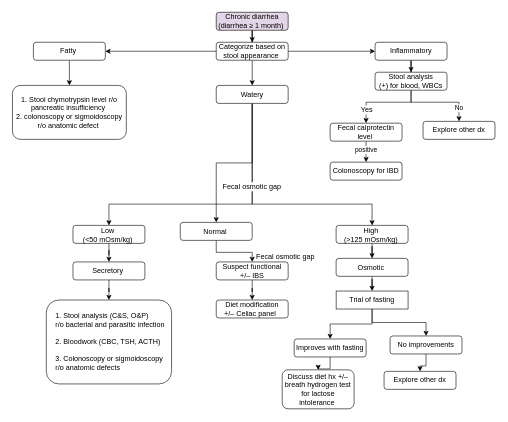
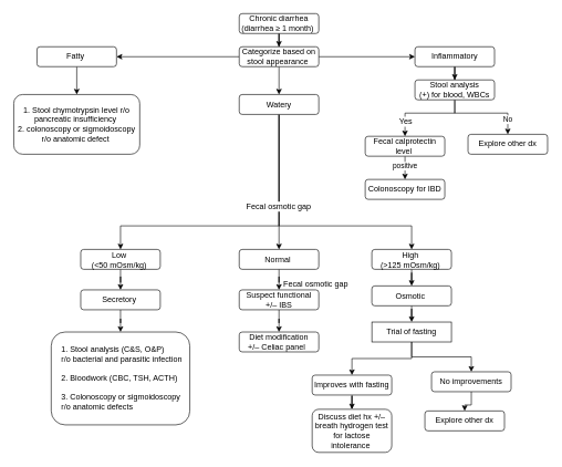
  <mxCell id="0" />
  <mxCell id="1" parent="0" />
  <mxCell id="2" value="" style="edgeStyle=orthogonalEdgeStyle;rounded=0;orthogonalLoop=1;jettySize=auto;html=1;" edge="1" parent="1" source="3" target="7"><mxGeometry relative="1" as="geometry" /></mxCell>
- <mxCell id="3" value="Chronic diarrhea&lt;br&gt;(diarrhea ≥ 1 month)&amp;nbsp;&lt;br&gt;" style="rounded=1;whiteSpace=wrap;html=1;fillColor=#e1d5e7;" vertex="1" parent="1"><mxGeometry x="360" y="20" width="120" height="30" as="geometry" /></mxCell>
+ <mxCell id="3" value="Chronic diarrhea&lt;br&gt;(diarrhea ≥ 1 month)&amp;nbsp;&lt;br&gt;" style="rounded=1;whiteSpace=wrap;html=1;" vertex="1" parent="1"><mxGeometry x="360" y="20" width="120" height="30" as="geometry" /></mxCell>
  <mxCell id="4" value="" style="edgeStyle=orthogonalEdgeStyle;rounded=0;orthogonalLoop=1;jettySize=auto;html=1;" edge="1" parent="1" source="7" target="34"><mxGeometry relative="1" as="geometry" /></mxCell>
  <mxCell id="5" value="" style="edgeStyle=orthogonalEdgeStyle;rounded=0;orthogonalLoop=1;jettySize=auto;html=1;" edge="1" parent="1" source="7" target="22"><mxGeometry relative="1" as="geometry" /></mxCell>
  <mxCell id="6" value="" style="edgeStyle=orthogonalEdgeStyle;rounded=0;orthogonalLoop=1;jettySize=auto;html=1;exitX=1;exitY=0.5;exitDx=0;exitDy=0;" edge="1" parent="1" source="7" target="9"><mxGeometry relative="1" as="geometry"><mxPoint x="545" y="85" as="sourcePoint" /></mxGeometry></mxCell>
  <mxCell id="7" value="Categorize based on stool appearance&amp;nbsp;&lt;br&gt;" style="rounded=1;whiteSpace=wrap;html=1;" vertex="1" parent="1"><mxGeometry x="360" y="70" width="120" height="30" as="geometry" /></mxCell>
  <mxCell id="8" value="" style="edgeStyle=orthogonalEdgeStyle;rounded=0;orthogonalLoop=1;jettySize=auto;html=1;" edge="1" parent="1" source="9" target="13"><mxGeometry relative="1" as="geometry" /></mxCell>
  <mxCell id="9" value="Inflammatory&lt;br&gt;" style="rounded=1;whiteSpace=wrap;html=1;" vertex="1" parent="1"><mxGeometry x="625" y="70" width="120" height="30" as="geometry" /></mxCell>
  <mxCell id="10" value="" style="edgeStyle=orthogonalEdgeStyle;rounded=0;orthogonalLoop=1;jettySize=auto;html=1;" edge="1" parent="1" source="13" target="16"><mxGeometry relative="1" as="geometry"><Array as="points"><mxPoint x="685" y="170" /><mxPoint x="610" y="170" /></Array></mxGeometry></mxCell>
  <mxCell id="11" value="Yes" style="text;html=1;resizable=0;points=[];align=center;verticalAlign=middle;labelBackgroundColor=#ffffff;" vertex="1" connectable="0" parent="10"><mxGeometry x="0.641" y="4" relative="1" as="geometry"><mxPoint x="-4" as="offset" /></mxGeometry></mxCell>
  <mxCell id="12" value="No" style="edgeStyle=orthogonalEdgeStyle;rounded=0;orthogonalLoop=1;jettySize=auto;html=1;" edge="1" parent="1" source="13" target="14"><mxGeometry x="0.667" relative="1" as="geometry"><Array as="points"><mxPoint x="685" y="170" /><mxPoint x="765" y="170" /></Array><mxPoint as="offset" /></mxGeometry></mxCell>
  <mxCell id="13" value="Stool analysis&lt;br&gt;(+) for blood, WBCs&lt;br&gt;" style="rounded=1;whiteSpace=wrap;html=1;" vertex="1" parent="1"><mxGeometry x="625" y="120" width="120" height="30" as="geometry" /></mxCell>
  <mxCell id="14" value="Explore other dx" style="rounded=1;whiteSpace=wrap;html=1;" vertex="1" parent="1"><mxGeometry x="705" y="202" width="120" height="30" as="geometry" /></mxCell>
  <mxCell id="15" value="positive" style="edgeStyle=orthogonalEdgeStyle;rounded=0;orthogonalLoop=1;jettySize=auto;html=1;" edge="1" parent="1" source="16" target="17"><mxGeometry x="0.111" relative="1" as="geometry"><mxPoint as="offset" /></mxGeometry></mxCell>
  <mxCell id="16" value="Fecal calprotectin level&amp;nbsp;" style="rounded=1;whiteSpace=wrap;html=1;" vertex="1" parent="1"><mxGeometry x="550" y="205" width="120" height="30" as="geometry" /></mxCell>
  <mxCell id="17" value="Colonoscopy for IBD" style="rounded=1;whiteSpace=wrap;html=1;" vertex="1" parent="1"><mxGeometry x="550" y="270" width="120" height="30" as="geometry" /></mxCell>
  <mxCell id="18" value="" style="edgeStyle=orthogonalEdgeStyle;rounded=0;orthogonalLoop=1;jettySize=auto;html=1;" edge="1" parent="1" source="22" target="29"><mxGeometry relative="1" as="geometry" /></mxCell>
  <mxCell id="19" value="" style="edgeStyle=orthogonalEdgeStyle;rounded=0;orthogonalLoop=1;jettySize=auto;html=1;" edge="1" parent="1" source="22" target="24"><mxGeometry relative="1" as="geometry"><Array as="points"><mxPoint x="420" y="340" /><mxPoint x="181" y="340" /></Array></mxGeometry></mxCell>
  <mxCell id="20" style="edgeStyle=orthogonalEdgeStyle;rounded=0;orthogonalLoop=1;jettySize=auto;html=1;entryX=0.5;entryY=0;entryDx=0;entryDy=0;" edge="1" parent="1" source="22" target="38"><mxGeometry relative="1" as="geometry"><mxPoint x="520" y="280.5" as="targetPoint" /><Array as="points"><mxPoint x="420" y="340" /><mxPoint x="620" y="340" /></Array></mxGeometry></mxCell>
  <mxCell id="21" value="&lt;span&gt;Fecal osmotic gap&amp;nbsp;&lt;/span&gt;" style="text;html=1;resizable=0;points=[];align=center;verticalAlign=middle;labelBackgroundColor=#ffffff;" vertex="1" connectable="0" parent="20"><mxGeometry x="-0.451" y="-1" relative="1" as="geometry"><mxPoint x="1" y="27" as="offset" /></mxGeometry></mxCell>
  <mxCell id="22" value="Watery&lt;br&gt;" style="rounded=1;whiteSpace=wrap;html=1;" vertex="1" parent="1"><mxGeometry x="360" y="142" width="120" height="30" as="geometry" /></mxCell>
  <mxCell id="23" value="" style="edgeStyle=orthogonalEdgeStyle;rounded=0;orthogonalLoop=1;jettySize=auto;html=1;" edge="1" parent="1" source="24" target="26"><mxGeometry relative="1" as="geometry" /></mxCell>
  <mxCell id="24" value="Low&amp;nbsp;&lt;br&gt;(&amp;lt;50 mOsm/kg)&amp;nbsp;&lt;br&gt;" style="rounded=1;whiteSpace=wrap;html=1;" vertex="1" parent="1"><mxGeometry x="121" y="375.5" width="120" height="30" as="geometry" /></mxCell>
  <mxCell id="25" value="" style="edgeStyle=orthogonalEdgeStyle;rounded=0;orthogonalLoop=1;jettySize=auto;html=1;" edge="1" parent="1" source="26" target="27"><mxGeometry relative="1" as="geometry" /></mxCell>
  <mxCell id="26" value="Secretory&amp;nbsp;&lt;br&gt;" style="rounded=1;whiteSpace=wrap;html=1;" vertex="1" parent="1"><mxGeometry x="121" y="436.5" width="120" height="30" as="geometry" /></mxCell>
  <mxCell id="27" value="&lt;div style=&quot;text-align: left&quot;&gt;&lt;span&gt;1. Stool analysis (C&amp;amp;S, O&amp;amp;P)&amp;nbsp;&lt;/span&gt;&lt;/div&gt;&lt;div style=&quot;text-align: left&quot;&gt;&lt;span&gt;r/o bacterial and parasitic infection&amp;nbsp;&lt;/span&gt;&lt;/div&gt;&lt;div style=&quot;text-align: left&quot;&gt;&lt;span&gt;&lt;br&gt;&lt;/span&gt;&lt;/div&gt;&lt;div style=&quot;text-align: left&quot;&gt;&lt;span&gt;2. Bloodwork (CBC, TSH, ACTH)&lt;/span&gt;&lt;/div&gt;&lt;div style=&quot;text-align: left&quot;&gt;&lt;span&gt;&lt;br&gt;&lt;/span&gt;&lt;/div&gt;&lt;div style=&quot;text-align: left&quot;&gt;&lt;span&gt;3. Colonoscopy or sigmoidoscopy&amp;nbsp;&lt;/span&gt;&lt;/div&gt;&lt;div style=&quot;text-align: left&quot;&gt;&lt;span&gt;r/o anatomic defects&amp;nbsp;&amp;nbsp;&lt;/span&gt;&lt;/div&gt;" style="rounded=1;whiteSpace=wrap;html=1;align=left;spacingLeft=13;" vertex="1" parent="1"><mxGeometry x="76.5" y="500" width="209" height="140" as="geometry" /></mxCell>
  <mxCell id="28" value="" style="edgeStyle=orthogonalEdgeStyle;rounded=0;orthogonalLoop=1;jettySize=auto;html=1;" edge="1" parent="1" source="29" target="31"><mxGeometry relative="1" as="geometry" /></mxCell>
- <mxCell id="29" value="Normal&amp;nbsp;&lt;br&gt;" style="rounded=1;whiteSpace=wrap;html=1;" vertex="1" parent="1"><mxGeometry x="300" y="370.5" width="120" height="30" as="geometry" /></mxCell>
+ <mxCell id="29" value="Normal&amp;nbsp;&lt;br&gt;" style="rounded=1;whiteSpace=wrap;html=1;" vertex="1" parent="1"><mxGeometry x="360" y="375.5" width="120" height="30" as="geometry" /></mxCell>
  <mxCell id="30" value="" style="edgeStyle=orthogonalEdgeStyle;rounded=0;orthogonalLoop=1;jettySize=auto;html=1;" edge="1" parent="1" source="31" target="32"><mxGeometry relative="1" as="geometry" /></mxCell>
  <mxCell id="31" value="Suspect functional +/– IBS&lt;br&gt;" style="rounded=1;whiteSpace=wrap;html=1;" vertex="1" parent="1"><mxGeometry x="360" y="436.5" width="120" height="30" as="geometry" /></mxCell>
  <mxCell id="32" value="Diet modification&lt;br&gt;+/– Celiac panel&amp;nbsp;&amp;nbsp;&lt;br&gt;" style="rounded=1;whiteSpace=wrap;html=1;" vertex="1" parent="1"><mxGeometry x="360" y="500" width="120" height="30" as="geometry" /></mxCell>
  <mxCell id="33" value="" style="edgeStyle=orthogonalEdgeStyle;rounded=0;orthogonalLoop=1;jettySize=auto;html=1;" edge="1" parent="1" source="34" target="35"><mxGeometry relative="1" as="geometry" /></mxCell>
  <mxCell id="34" value="Fatty&amp;nbsp;&lt;br&gt;" style="rounded=1;whiteSpace=wrap;html=1;" vertex="1" parent="1"><mxGeometry x="55" y="70" width="120" height="30" as="geometry" /></mxCell>
  <mxCell id="35" value="1. Stool chymotrypsin level r/o pancreatic insufficiency&amp;nbsp;&lt;br&gt;2. colonoscopy or sigmoidoscopy r/o anatomic defect&amp;nbsp;&lt;br&gt;" style="rounded=1;whiteSpace=wrap;html=1;" vertex="1" parent="1"><mxGeometry x="20" y="142" width="190" height="90" as="geometry" /></mxCell>
  <mxCell id="36" value="Fecal osmotic gap&amp;nbsp;" style="text;html=1;resizable=0;points=[];autosize=1;align=left;verticalAlign=top;spacingTop=-4;" vertex="1" parent="1"><mxGeometry x="425" y="417.5" width="120" height="20" as="geometry" /></mxCell>
  <mxCell id="37" value="" style="edgeStyle=orthogonalEdgeStyle;rounded=0;orthogonalLoop=1;jettySize=auto;html=1;" edge="1" parent="1" source="38" target="40"><mxGeometry relative="1" as="geometry" /></mxCell>
  <mxCell id="38" value="High&amp;nbsp;&lt;br&gt;(&amp;gt;125 mOsm/kg)&amp;nbsp;&lt;br&gt;" style="rounded=1;whiteSpace=wrap;html=1;" vertex="1" parent="1"><mxGeometry x="560" y="375.5" width="120" height="30" as="geometry" /></mxCell>
  <mxCell id="39" value="" style="edgeStyle=orthogonalEdgeStyle;rounded=0;orthogonalLoop=1;jettySize=auto;html=1;" edge="1" parent="1" source="40" target="43"><mxGeometry relative="1" as="geometry" /></mxCell>
  <mxCell id="40" value="Osmotic&amp;nbsp;&lt;br&gt;" style="rounded=1;whiteSpace=wrap;html=1;" vertex="1" parent="1"><mxGeometry x="560" y="430.5" width="120" height="30" as="geometry" /></mxCell>
  <mxCell id="41" value="" style="edgeStyle=orthogonalEdgeStyle;rounded=0;orthogonalLoop=1;jettySize=auto;html=1;" edge="1" parent="1" source="43" target="48"><mxGeometry relative="1" as="geometry" /></mxCell>
  <mxCell id="42" value="" style="edgeStyle=orthogonalEdgeStyle;rounded=0;orthogonalLoop=1;jettySize=auto;html=1;" edge="1" parent="1" source="43" target="45"><mxGeometry relative="1" as="geometry" /></mxCell>
  <mxCell id="43" value="Trial of fasting" style="whiteSpace=wrap;html=1;rounded=0;" vertex="1" parent="1"><mxGeometry x="560" y="485" width="120" height="30" as="geometry" /></mxCell>
  <mxCell id="44" value="" style="edgeStyle=orthogonalEdgeStyle;rounded=0;orthogonalLoop=1;jettySize=auto;html=1;" edge="1" parent="1" source="45" target="46"><mxGeometry relative="1" as="geometry" /></mxCell>
  <mxCell id="45" value="No improvements" style="rounded=1;whiteSpace=wrap;html=1;" vertex="1" parent="1"><mxGeometry x="650" y="560" width="120" height="30" as="geometry" /></mxCell>
  <mxCell id="46" value="Explore other dx" style="rounded=1;whiteSpace=wrap;html=1;" vertex="1" parent="1"><mxGeometry x="640" y="619" width="120" height="30" as="geometry" /></mxCell>
  <mxCell id="47" value="" style="edgeStyle=orthogonalEdgeStyle;rounded=0;orthogonalLoop=1;jettySize=auto;html=1;" edge="1" parent="1" source="48" target="49"><mxGeometry relative="1" as="geometry" /></mxCell>
- <mxCell id="48" value="Improves with fasting" style="rounded=1;whiteSpace=wrap;html=1;" vertex="1" parent="1"><mxGeometry x="490" y="565" width="120" height="30" as="geometry" /></mxCell>
+ <mxCell id="48" value="Improves with fasting" style="rounded=1;whiteSpace=wrap;html=1;" vertex="1" parent="1"><mxGeometry x="470" y="565" width="120" height="30" as="geometry" /></mxCell>
  <mxCell id="49" value="Discuss diet hx +/– breath hydrogen test for lactose intolerance&amp;nbsp;" style="rounded=1;whiteSpace=wrap;html=1;" vertex="1" parent="1"><mxGeometry x="470" y="616.5" width="120" height="65" as="geometry" /></mxCell>
